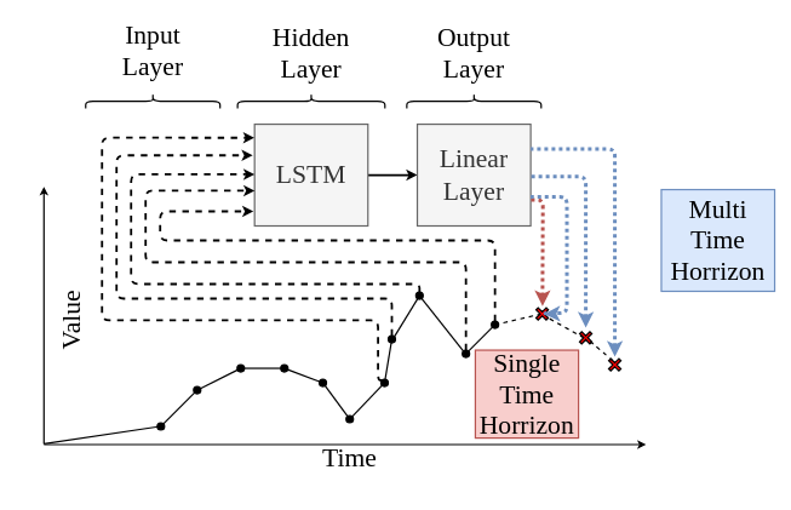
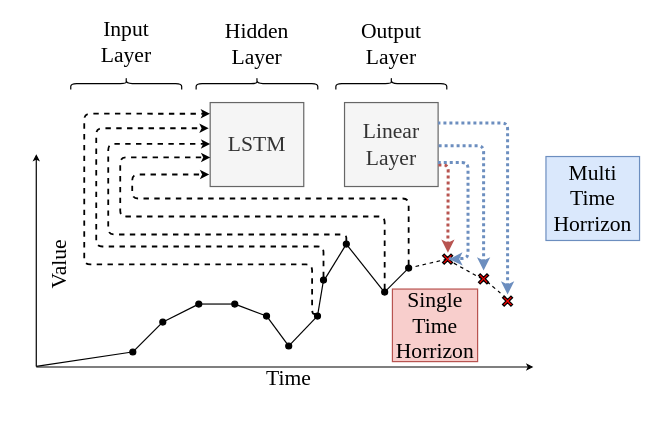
  <mxCell id="0" />
  <mxCell id="1" parent="0" />
  <mxCell id="2" value="" style="shape=curlyBracket;whiteSpace=wrap;html=1;rounded=1;fillColor=#FF0000;rotation=90;fontFamily=Garamond;fontSize=36;strokeWidth=2;" parent="1" vertex="1"><mxGeometry x="418.03" y="36.93" width="20" height="202.88" as="geometry" /></mxCell>
  <mxCell id="3" value="Hidden Layer" style="text;align=center;verticalAlign=middle;rounded=0;fontFamily=Garamond;html=1;whiteSpace=wrap;fontSize=36;rotation=0;strokeWidth=2;" parent="1" vertex="1"><mxGeometry x="350" y="23.93" width="156.07" height="97.12" as="geometry" /></mxCell>
  <mxCell id="4" value="" style="shape=curlyBracket;whiteSpace=wrap;html=1;rounded=1;fillColor=#FF0000;rotation=90;fontFamily=Garamond;fontSize=36;strokeWidth=2;" parent="1" vertex="1"><mxGeometry x="200" y="45.87" width="20" height="185" as="geometry" /></mxCell>
- <mxCell id="5" value="" style="edgeStyle=none;html=1;strokeWidth=3;" edge="1" parent="1" source="6" target="8"><mxGeometry relative="1" as="geometry" /></mxCell>
  <mxCell id="6" value="LSTM" style="text;align=center;verticalAlign=middle;rounded=0;fontFamily=Garamond;html=1;whiteSpace=wrap;fontSize=36;rotation=0;strokeWidth=2;fillColor=#f5f5f5;fontColor=#333333;strokeColor=#666666;" parent="1" vertex="1"><mxGeometry x="350" y="170" width="156.07" height="140" as="geometry" /></mxCell>
  <mxCell id="7" value="Input Layer" style="text;align=center;verticalAlign=middle;rounded=0;fontFamily=Garamond;html=1;whiteSpace=wrap;fontSize=36;rotation=0;strokeWidth=2;" parent="1" vertex="1"><mxGeometry x="131.97" y="20" width="156.07" height="97.12" as="geometry" /></mxCell>
  <mxCell id="8" value="Linear Layer" style="text;align=center;verticalAlign=middle;rounded=0;fontFamily=Garamond;html=1;whiteSpace=wrap;fontSize=36;rotation=0;strokeWidth=2;fillColor=#f5f5f5;fontColor=#333333;strokeColor=#666666;" parent="1" vertex="1"><mxGeometry x="574.07" y="170" width="156.07" height="140" as="geometry" /></mxCell>
  <mxCell id="9" value="" style="shape=curlyBracket;whiteSpace=wrap;html=1;rounded=1;fillColor=#FF0000;rotation=90;fontFamily=Garamond;fontSize=36;strokeWidth=2;" parent="1" vertex="1"><mxGeometry x="642.1" y="45.87" width="20" height="185" as="geometry" /></mxCell>
  <mxCell id="10" value="Output Layer" style="text;align=center;verticalAlign=middle;rounded=0;fontFamily=Garamond;html=1;whiteSpace=wrap;fontSize=36;rotation=0;strokeWidth=2;" parent="1" vertex="1"><mxGeometry x="574.07" y="23.93" width="156.07" height="97.12" as="geometry" /></mxCell>
  <mxCell id="11" value="" style="curved=1;endArrow=none;html=1;endFill=0;startArrow=none;entryX=0;entryY=0;entryDx=7.989;entryDy=7.904;fontFamily=Garamond;fontSize=36;strokeWidth=2;entryPerimeter=0;dashed=1;exitX=0.471;exitY=0.536;exitDx=0;exitDy=0;exitPerimeter=0;" parent="1" source="41" target="44" edge="1"><mxGeometry width="50" height="50" relative="1" as="geometry"><mxPoint x="691" y="456" as="sourcePoint" /><mxPoint x="756.162" y="440.923" as="targetPoint" /><Array as="points" /></mxGeometry></mxCell>
  <mxCell id="12" value="" style="curved=1;endArrow=none;html=1;endFill=0;startArrow=none;entryX=0.514;entryY=0.5;entryDx=0;entryDy=0;fontFamily=Garamond;fontSize=36;strokeWidth=2;entryPerimeter=0;dashed=1;" parent="1" target="41" edge="1"><mxGeometry width="50" height="50" relative="1" as="geometry"><mxPoint x="681" y="446" as="sourcePoint" /><mxPoint x="687.464" y="459.536" as="targetPoint" /><Array as="points" /></mxGeometry></mxCell>
  <mxCell id="13" value="" style="endArrow=classic;html=1;fontFamily=Garamond;fontSize=36;strokeWidth=2;" parent="1" edge="1"><mxGeometry width="50" height="50" relative="1" as="geometry"><mxPoint x="60" y="611" as="sourcePoint" /><mxPoint x="889" y="611" as="targetPoint" /></mxGeometry></mxCell>
  <mxCell id="14" value="" style="endArrow=classic;html=1;fontFamily=Garamond;fontSize=36;strokeWidth=2;startArrow=none;" parent="1" edge="1"><mxGeometry width="50" height="50" relative="1" as="geometry"><mxPoint x="60" y="610" as="sourcePoint" /><mxPoint x="60" y="256" as="targetPoint" /></mxGeometry></mxCell>
  <mxCell id="15" value="" style="curved=1;endArrow=none;html=1;endFill=0;fontFamily=Garamond;fontSize=36;strokeWidth=2;" parent="1" edge="1"><mxGeometry width="50" height="50" relative="1" as="geometry"><mxPoint x="60" y="610" as="sourcePoint" /><mxPoint x="220" y="586" as="targetPoint" /><Array as="points" /></mxGeometry></mxCell>
  <mxCell id="16" value="" style="ellipse;whiteSpace=wrap;html=1;aspect=fixed;fillColor=#000000;fontFamily=Garamond;fontSize=36;strokeWidth=2;" parent="1" vertex="1"><mxGeometry x="216" y="581" width="10" height="10" as="geometry" /></mxCell>
  <mxCell id="17" value="" style="ellipse;whiteSpace=wrap;html=1;aspect=fixed;fillColor=#000000;fontFamily=Garamond;fontSize=36;strokeWidth=2;" parent="1" vertex="1"><mxGeometry x="266" y="531" width="10" height="10" as="geometry" /></mxCell>
  <mxCell id="18" value="" style="curved=1;endArrow=none;html=1;endFill=0;startArrow=none;fontFamily=Garamond;fontSize=36;strokeWidth=2;" parent="1" source="16" target="17" edge="1"><mxGeometry width="50" height="50" relative="1" as="geometry"><mxPoint x="260.041" y="449.054" as="sourcePoint" /><mxPoint x="839" y="463" as="targetPoint" /><Array as="points" /></mxGeometry></mxCell>
  <mxCell id="19" value="" style="ellipse;whiteSpace=wrap;html=1;aspect=fixed;fillColor=#000000;fontFamily=Garamond;fontSize=36;strokeWidth=2;" parent="1" vertex="1"><mxGeometry x="326" y="501" width="10" height="10" as="geometry" /></mxCell>
  <mxCell id="20" value="" style="curved=1;endArrow=none;html=1;endFill=0;startArrow=none;fontFamily=Garamond;fontSize=36;strokeWidth=2;" parent="1" source="17" target="19" edge="1"><mxGeometry width="50" height="50" relative="1" as="geometry"><mxPoint x="318.069" y="413.094" as="sourcePoint" /><mxPoint x="839" y="463" as="targetPoint" /><Array as="points" /></mxGeometry></mxCell>
  <mxCell id="21" value="" style="ellipse;whiteSpace=wrap;html=1;aspect=fixed;fillColor=#000000;fontFamily=Garamond;fontSize=36;strokeWidth=2;" parent="1" vertex="1"><mxGeometry x="386" y="501" width="10" height="10" as="geometry" /></mxCell>
  <mxCell id="22" value="" style="curved=1;endArrow=none;html=1;endFill=0;startArrow=none;fontFamily=Garamond;fontSize=36;strokeWidth=2;" parent="1" source="19" target="21" edge="1"><mxGeometry width="50" height="50" relative="1" as="geometry"><mxPoint x="343.293" y="460.95" as="sourcePoint" /><mxPoint x="839" y="463" as="targetPoint" /><Array as="points" /></mxGeometry></mxCell>
  <mxCell id="23" value="" style="ellipse;whiteSpace=wrap;html=1;aspect=fixed;fillColor=#000000;fontFamily=Garamond;fontSize=36;strokeWidth=2;" parent="1" vertex="1"><mxGeometry x="439" y="521" width="10" height="10" as="geometry" /></mxCell>
  <mxCell id="24" value="" style="curved=1;endArrow=none;html=1;endFill=0;startArrow=none;fontFamily=Garamond;fontSize=36;strokeWidth=2;" parent="1" source="21" target="23" edge="1"><mxGeometry width="50" height="50" relative="1" as="geometry"><mxPoint x="398.835" y="507.272" as="sourcePoint" /><mxPoint x="839" y="463" as="targetPoint" /><Array as="points" /></mxGeometry></mxCell>
  <mxCell id="25" value="" style="ellipse;whiteSpace=wrap;html=1;aspect=fixed;fillColor=#000000;fontFamily=Garamond;fontSize=36;strokeWidth=2;" parent="1" vertex="1"><mxGeometry x="476" y="571" width="10" height="10" as="geometry" /></mxCell>
  <mxCell id="26" value="" style="curved=1;endArrow=none;html=1;endFill=0;startArrow=none;fontFamily=Garamond;fontSize=36;strokeWidth=2;" parent="1" source="23" target="25" edge="1"><mxGeometry width="50" height="50" relative="1" as="geometry"><mxPoint x="458.95" y="526.707" as="sourcePoint" /><mxPoint x="839" y="463" as="targetPoint" /><Array as="points" /></mxGeometry></mxCell>
  <mxCell id="27" value="" style="ellipse;whiteSpace=wrap;html=1;aspect=fixed;fillColor=#000000;fontFamily=Garamond;fontSize=36;strokeWidth=2;" parent="1" vertex="1"><mxGeometry x="524" y="521" width="10" height="10" as="geometry" /></mxCell>
  <mxCell id="28" value="" style="curved=1;endArrow=none;html=1;endFill=0;startArrow=none;fontFamily=Garamond;fontSize=36;strokeWidth=2;" parent="1" source="25" target="27" edge="1"><mxGeometry width="50" height="50" relative="1" as="geometry"><mxPoint x="494.85" y="570.927" as="sourcePoint" /><mxPoint x="839" y="463" as="targetPoint" /><Array as="points" /></mxGeometry></mxCell>
  <mxCell id="29" value="" style="ellipse;whiteSpace=wrap;html=1;aspect=fixed;fillColor=#000000;fontFamily=Garamond;fontSize=36;strokeWidth=2;" parent="1" vertex="1"><mxGeometry x="534" y="461" width="10" height="10" as="geometry" /></mxCell>
  <mxCell id="30" value="" style="curved=1;endArrow=none;html=1;endFill=0;startArrow=none;fontFamily=Garamond;fontSize=36;strokeWidth=2;" parent="1" source="27" target="29" edge="1"><mxGeometry width="50" height="50" relative="1" as="geometry"><mxPoint x="509.661" y="640.956" as="sourcePoint" /><mxPoint x="839" y="463" as="targetPoint" /><Array as="points" /></mxGeometry></mxCell>
  <mxCell id="31" style="edgeStyle=orthogonalEdgeStyle;html=1;exitX=0.5;exitY=0;exitDx=0;exitDy=0;entryX=0;entryY=0.5;entryDx=0;entryDy=0;dashed=1;strokeWidth=3;startArrow=none;startFill=0;endArrow=classic;endFill=1;" parent="1" source="32" edge="1"><mxGeometry relative="1" as="geometry"><mxPoint x="350" y="239" as="targetPoint" /><Array as="points"><mxPoint x="577" y="390" /><mxPoint x="180" y="390" /><mxPoint x="180" y="239" /></Array></mxGeometry></mxCell>
  <mxCell id="32" value="" style="ellipse;whiteSpace=wrap;html=1;aspect=fixed;fillColor=#000000;fontFamily=Garamond;fontSize=36;strokeWidth=2;" parent="1" vertex="1"><mxGeometry x="572.07" y="401" width="10" height="10" as="geometry" /></mxCell>
  <mxCell id="33" value="" style="curved=1;endArrow=none;html=1;endFill=0;startArrow=none;fontFamily=Garamond;fontSize=36;strokeWidth=2;exitX=1;exitY=0;exitDx=0;exitDy=0;" parent="1" source="29" target="32" edge="1"><mxGeometry width="50" height="50" relative="1" as="geometry"><mxPoint x="524" y="456" as="sourcePoint" /><mxPoint x="839" y="463" as="targetPoint" /><Array as="points" /></mxGeometry></mxCell>
  <mxCell id="34" value="" style="curved=1;endArrow=none;html=1;endFill=0;startArrow=none;entryX=0;entryY=1;entryDx=0;entryDy=0;fontFamily=Garamond;fontSize=36;strokeWidth=2;" parent="1" source="38" target="36" edge="1"><mxGeometry width="50" height="50" relative="1" as="geometry"><mxPoint x="727.862" y="419.176" as="sourcePoint" /><mxPoint x="839" y="463" as="targetPoint" /><Array as="points" /></mxGeometry></mxCell>
  <mxCell id="35" style="edgeStyle=orthogonalEdgeStyle;html=1;dashed=1;endArrow=classic;endFill=1;strokeWidth=3;entryX=-0.01;entryY=0.864;entryDx=0;entryDy=0;entryPerimeter=0;" parent="1" source="36" edge="1"><mxGeometry relative="1" as="geometry"><mxPoint x="348.439" y="289.96" as="targetPoint" /><Array as="points"><mxPoint x="681" y="330" /><mxPoint x="220" y="330" /><mxPoint x="220" y="290" /></Array></mxGeometry></mxCell>
  <mxCell id="36" value="" style="ellipse;whiteSpace=wrap;html=1;aspect=fixed;fillColor=#000000;fontFamily=Garamond;fontSize=36;strokeWidth=2;" parent="1" vertex="1"><mxGeometry x="676" y="441" width="10" height="10" as="geometry" /></mxCell>
  <mxCell id="37" style="edgeStyle=orthogonalEdgeStyle;html=1;dashed=1;endArrow=classic;endFill=1;strokeWidth=3;startArrow=none;startFill=0;entryX=0.001;entryY=0.661;entryDx=0;entryDy=0;entryPerimeter=0;" parent="1" source="38" edge="1"><mxGeometry relative="1" as="geometry"><mxPoint x="350.156" y="261.54" as="targetPoint" /><Array as="points"><mxPoint x="641" y="360" /><mxPoint x="200" y="360" /><mxPoint x="200" y="262" /></Array></mxGeometry></mxCell>
  <mxCell id="38" value="" style="ellipse;whiteSpace=wrap;html=1;aspect=fixed;fillColor=#000000;fontFamily=Garamond;fontSize=36;strokeWidth=2;" parent="1" vertex="1"><mxGeometry x="636" y="481" width="10" height="10" as="geometry" /></mxCell>
  <mxCell id="39" value="" style="curved=1;endArrow=none;html=1;endFill=0;startArrow=none;fontFamily=Garamond;fontSize=36;strokeWidth=2;entryX=0;entryY=0;entryDx=0;entryDy=0;" parent="1" target="38" edge="1"><mxGeometry width="50" height="50" relative="1" as="geometry"><mxPoint x="577" y="406" as="sourcePoint" /><mxPoint x="724" y="446" as="targetPoint" /><Array as="points" /></mxGeometry></mxCell>
  <mxCell id="40" style="edgeStyle=orthogonalEdgeStyle;html=1;dashed=1;endArrow=none;endFill=0;startArrow=classic;startFill=1;strokeWidth=5;entryX=1;entryY=0.75;entryDx=0;entryDy=0;dashPattern=1 1;fillColor=#f8cecc;strokeColor=#b85450;exitX=0.9;exitY=0.132;exitDx=0;exitDy=0;exitPerimeter=0;" parent="1" source="41" edge="1"><mxGeometry relative="1" as="geometry"><mxPoint x="730.14" y="274" as="targetPoint" /><mxPoint x="746" y="549" as="sourcePoint" /><Array as="points"><mxPoint x="747" y="380" /><mxPoint x="747" y="380" /><mxPoint x="747" y="274" /></Array></mxGeometry></mxCell>
  <mxCell id="41" value="" style="shape=cross;whiteSpace=wrap;html=1;rotation=-45;fillColor=#FF0000;fontFamily=Garamond;fontSize=36;strokeWidth=2;" parent="1" vertex="1"><mxGeometry x="736" y="421.24" width="19.93" height="19.76" as="geometry" /></mxCell>
  <mxCell id="42" value="Value" style="text;align=center;verticalAlign=middle;rounded=0;fontFamily=Garamond;html=1;whiteSpace=wrap;fontSize=36;rotation=-90;strokeWidth=2;" parent="1" vertex="1"><mxGeometry x="20" y="391" width="156.07" height="97.12" as="geometry" /></mxCell>
  <mxCell id="43" value="Time" style="text;align=center;verticalAlign=middle;rounded=0;fontFamily=Garamond;html=1;whiteSpace=wrap;fontSize=36;rotation=0;strokeWidth=2;" parent="1" vertex="1"><mxGeometry x="402.97" y="581" width="156.07" height="97.12" as="geometry" /></mxCell>
  <mxCell id="44" value="" style="shape=cross;whiteSpace=wrap;html=1;rotation=-45;fillColor=#FF0000;fontFamily=Garamond;fontSize=36;strokeWidth=2;" parent="1" vertex="1"><mxGeometry x="796" y="454" width="19.93" height="19.76" as="geometry" /></mxCell>
  <mxCell id="45" value="" style="shape=cross;whiteSpace=wrap;html=1;rotation=-45;fillColor=#FF0000;fontFamily=Garamond;fontSize=36;strokeWidth=2;" parent="1" vertex="1"><mxGeometry x="836" y="491.24" width="19.93" height="19.76" as="geometry" /></mxCell>
  <mxCell id="46" value="" style="curved=1;endArrow=none;html=1;endFill=0;startArrow=none;fontFamily=Garamond;fontSize=36;strokeWidth=2;dashed=1;exitX=0;exitY=0;exitDx=11.941;exitDy=3.952;exitPerimeter=0;entryX=0.508;entryY=0.517;entryDx=0;entryDy=0;entryPerimeter=0;" parent="1" source="45" target="44" edge="1"><mxGeometry width="50" height="50" relative="1" as="geometry"><mxPoint x="813" y="551" as="sourcePoint" /><mxPoint x="806" y="461" as="targetPoint" /><Array as="points" /></mxGeometry></mxCell>
  <mxCell id="47" style="edgeStyle=orthogonalEdgeStyle;html=1;dashed=1;endArrow=none;endFill=0;startArrow=classic;startFill=1;strokeWidth=5;entryX=1;entryY=0.25;entryDx=0;entryDy=0;dashPattern=1 1;fillColor=#dae8fc;strokeColor=#6c8ebf;" parent="1" edge="1"><mxGeometry relative="1" as="geometry"><mxPoint x="730.14" y="204" as="targetPoint" /><mxPoint x="846" y="490" as="sourcePoint" /><Array as="points"><mxPoint x="846" y="204" /></Array></mxGeometry></mxCell>
  <mxCell id="48" style="edgeStyle=orthogonalEdgeStyle;html=1;dashed=1;endArrow=none;endFill=0;startArrow=classic;startFill=1;strokeWidth=5;dashPattern=1 1;fillColor=#dae8fc;strokeColor=#6c8ebf;" parent="1" edge="1"><mxGeometry relative="1" as="geometry"><mxPoint x="730.14" y="242" as="targetPoint" /><mxPoint x="806" y="450" as="sourcePoint" /><Array as="points"><mxPoint x="806" y="242" /></Array></mxGeometry></mxCell>
  <mxCell id="49" style="edgeStyle=orthogonalEdgeStyle;html=1;exitX=0.5;exitY=0;exitDx=0;exitDy=0;entryX=-0.016;entryY=0.313;entryDx=0;entryDy=0;entryPerimeter=0;dashed=1;strokeWidth=3;startArrow=none;startFill=0;endArrow=classic;endFill=1;" parent="1" source="29" edge="1"><mxGeometry relative="1" as="geometry"><mxPoint x="572.02" y="505.87" as="sourcePoint" /><mxPoint x="347.503" y="212.82" as="targetPoint" /><Array as="points"><mxPoint x="539" y="410" /><mxPoint x="160" y="410" /><mxPoint x="160" y="213" /></Array></mxGeometry></mxCell>
  <mxCell id="50" style="edgeStyle=orthogonalEdgeStyle;html=1;exitX=0;exitY=0;exitDx=0;exitDy=0;entryX=-0.002;entryY=0.133;entryDx=0;entryDy=0;dashed=1;strokeWidth=3;startArrow=none;startFill=0;endArrow=classic;endFill=1;entryPerimeter=0;" parent="1" source="27" target="6" edge="1"><mxGeometry relative="1" as="geometry"><mxPoint x="476" y="559.13" as="sourcePoint" /><mxPoint x="281.326" y="200" as="targetPoint" /><Array as="points"><mxPoint x="520" y="523" /><mxPoint x="520" y="440" /><mxPoint x="140" y="440" /><mxPoint x="140" y="189" /></Array></mxGeometry></mxCell>
  <mxCell id="51" value="Multi Time Horrizon" style="text;align=center;verticalAlign=middle;rounded=0;fontFamily=Garamond;html=1;whiteSpace=wrap;fontSize=36;rotation=0;strokeWidth=2;fillColor=#dae8fc;strokeColor=#6c8ebf;" parent="1" vertex="1"><mxGeometry x="910" y="260" width="156.07" height="140" as="geometry" /></mxCell>
  <mxCell id="52" value="Single Time Horrizon" style="text;align=center;verticalAlign=middle;rounded=0;fontFamily=Garamond;html=1;whiteSpace=wrap;fontSize=36;rotation=0;strokeWidth=2;fillColor=#f8cecc;strokeColor=#b85450;" vertex="1" parent="1"><mxGeometry x="653.93" y="481" width="142.07" height="121" as="geometry" /></mxCell>
  <mxCell id="53" style="edgeStyle=orthogonalEdgeStyle;html=1;dashed=1;endArrow=none;endFill=0;startArrow=classic;startFill=1;strokeWidth=5;dashPattern=1 1;fillColor=#dae8fc;strokeColor=#6c8ebf;exitX=0;exitY=0;exitDx=11.941;exitDy=11.856;exitPerimeter=0;" edge="1" parent="1" source="41"><mxGeometry relative="1" as="geometry"><mxPoint x="730" y="270" as="targetPoint" /><mxPoint x="816" y="460" as="sourcePoint" /><Array as="points"><mxPoint x="750" y="431" /><mxPoint x="750" y="430" /><mxPoint x="780" y="430" /><mxPoint x="780" y="270" /></Array></mxGeometry></mxCell>
